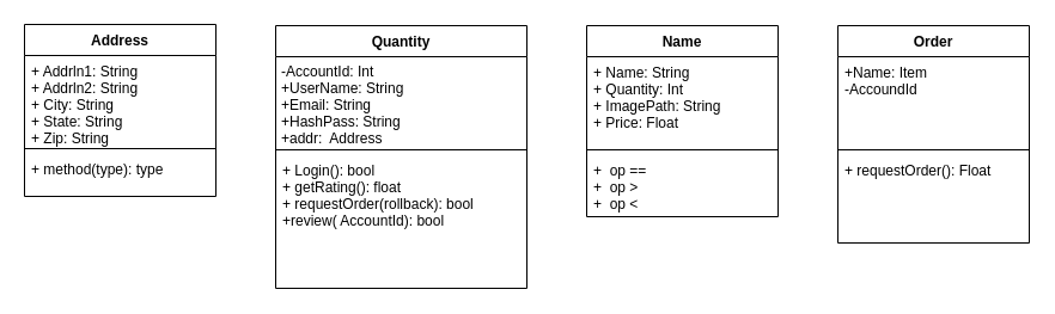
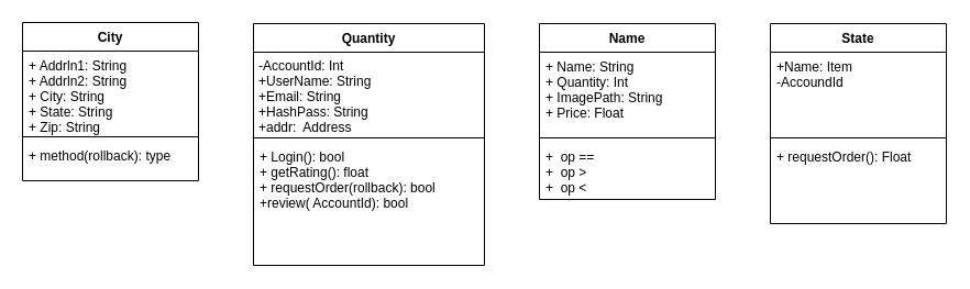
  <mxCell id="0" />
  <mxCell id="1" parent="0" />
- <mxCell id="2" value="Address" style="swimlane;fontStyle=1;align=center;verticalAlign=top;childLayout=stackLayout;horizontal=1;startSize=26;horizontalStack=0;resizeParent=1;resizeParentMax=0;resizeLast=0;collapsible=1;marginBottom=0;" parent="1" vertex="1"><mxGeometry x="20" y="20" width="160" height="144" as="geometry" /></mxCell>
+ <mxCell id="2" value="City" style="swimlane;fontStyle=1;align=center;verticalAlign=top;childLayout=stackLayout;horizontal=1;startSize=26;horizontalStack=0;resizeParent=1;resizeParentMax=0;resizeLast=0;collapsible=1;marginBottom=0;" parent="1" vertex="1"><mxGeometry x="20" y="20" width="160" height="144" as="geometry" /></mxCell>
  <mxCell id="3" value="+ Addrln1: String&#10;+ Addrln2: String&#10;+ City: String&#10;+ State: String&#10;+ Zip: String&#10;&#10;" style="text;strokeColor=none;fillColor=none;align=left;verticalAlign=top;spacingLeft=4;spacingRight=4;overflow=hidden;rotatable=0;points=[[0,0.5],[1,0.5]];portConstraint=eastwest;" parent="2" vertex="1"><mxGeometry y="26" width="160" height="74" as="geometry" /></mxCell>
  <mxCell id="4" value="" style="line;strokeWidth=1;fillColor=none;align=left;verticalAlign=middle;spacingTop=-1;spacingLeft=3;spacingRight=3;rotatable=0;labelPosition=right;points=[];portConstraint=eastwest;" parent="2" vertex="1"><mxGeometry y="100" width="160" height="8" as="geometry" /></mxCell>
- <mxCell id="5" value="+ method(type): type" style="text;strokeColor=none;fillColor=none;align=left;verticalAlign=top;spacingLeft=4;spacingRight=4;overflow=hidden;rotatable=0;points=[[0,0.5],[1,0.5]];portConstraint=eastwest;" parent="2" vertex="1"><mxGeometry y="108" width="160" height="36" as="geometry" /></mxCell>
+ <mxCell id="5" value="+ method(rollback): type" style="text;strokeColor=none;fillColor=none;align=left;verticalAlign=top;spacingLeft=4;spacingRight=4;overflow=hidden;rotatable=0;points=[[0,0.5],[1,0.5]];portConstraint=eastwest;" parent="2" vertex="1"><mxGeometry y="108" width="160" height="36" as="geometry" /></mxCell>
  <mxCell id="6" value="Name" style="swimlane;fontStyle=1;align=center;verticalAlign=top;childLayout=stackLayout;horizontal=1;startSize=26;horizontalStack=0;resizeParent=1;resizeParentMax=0;resizeLast=0;collapsible=1;marginBottom=0;" parent="1" vertex="1"><mxGeometry x="490" y="21" width="160" height="160" as="geometry" /></mxCell>
  <mxCell id="7" value="+ Name: String&#10;+ Quantity: Int&#10;+ ImagePath: String&#10;+ Price: Float&#10;" style="text;strokeColor=none;fillColor=none;align=left;verticalAlign=top;spacingLeft=4;spacingRight=4;overflow=hidden;rotatable=0;points=[[0,0.5],[1,0.5]];portConstraint=eastwest;" parent="6" vertex="1"><mxGeometry y="26" width="160" height="74" as="geometry" /></mxCell>
  <mxCell id="8" value="" style="line;strokeWidth=1;fillColor=none;align=left;verticalAlign=middle;spacingTop=-1;spacingLeft=3;spacingRight=3;rotatable=0;labelPosition=right;points=[];portConstraint=eastwest;" parent="6" vertex="1"><mxGeometry y="100" width="160" height="8" as="geometry" /></mxCell>
  <mxCell id="9" value="+  op == &#10;+  op &gt; &#10;+  op &lt;&#10;" style="text;strokeColor=none;fillColor=none;align=left;verticalAlign=top;spacingLeft=4;spacingRight=4;overflow=hidden;rotatable=0;points=[[0,0.5],[1,0.5]];portConstraint=eastwest;" parent="6" vertex="1"><mxGeometry y="108" width="160" height="52" as="geometry" /></mxCell>
- <mxCell id="10" value="Order" style="swimlane;fontStyle=1;align=center;verticalAlign=top;childLayout=stackLayout;horizontal=1;startSize=26;horizontalStack=0;resizeParent=1;resizeParentMax=0;resizeLast=0;collapsible=1;marginBottom=0;" vertex="1" parent="1"><mxGeometry x="700" y="21" width="160" height="182" as="geometry" /></mxCell>
+ <mxCell id="10" value="State" style="swimlane;fontStyle=1;align=center;verticalAlign=top;childLayout=stackLayout;horizontal=1;startSize=26;horizontalStack=0;resizeParent=1;resizeParentMax=0;resizeLast=0;collapsible=1;marginBottom=0;" vertex="1" parent="1"><mxGeometry x="700" y="21" width="160" height="182" as="geometry" /></mxCell>
  <mxCell id="11" value="+Name: Item&#10;-AccoundId&#10;&#10;" style="text;strokeColor=none;fillColor=none;align=left;verticalAlign=top;spacingLeft=4;spacingRight=4;overflow=hidden;rotatable=0;points=[[0,0.5],[1,0.5]];portConstraint=eastwest;" vertex="1" parent="10"><mxGeometry y="26" width="160" height="74" as="geometry" /></mxCell>
  <mxCell id="12" value="" style="line;strokeWidth=1;fillColor=none;align=left;verticalAlign=middle;spacingTop=-1;spacingLeft=3;spacingRight=3;rotatable=0;labelPosition=right;points=[];portConstraint=eastwest;" vertex="1" parent="10"><mxGeometry y="100" width="160" height="8" as="geometry" /></mxCell>
  <mxCell id="13" value="+ requestOrder(): Float" style="text;strokeColor=none;fillColor=none;align=left;verticalAlign=top;spacingLeft=4;spacingRight=4;overflow=hidden;rotatable=0;points=[[0,0.5],[1,0.5]];portConstraint=eastwest;" vertex="1" parent="10"><mxGeometry y="108" width="160" height="74" as="geometry" /></mxCell>
  <mxCell id="14" value="Quantity" style="swimlane;fontStyle=1;align=center;verticalAlign=top;childLayout=stackLayout;horizontal=1;startSize=26;horizontalStack=0;resizeParent=1;resizeParentMax=0;resizeLast=0;collapsible=1;marginBottom=0;" parent="1" vertex="1"><mxGeometry x="230" y="21" width="210" height="220" as="geometry" /></mxCell>
  <mxCell id="15" value="-AccountId: Int&#10;+UserName: String&#10;+Email: String&#10;+HashPass: String&#10;+addr:  Address&#10;" style="text;strokeColor=none;fillColor=none;align=left;verticalAlign=top;spacingLeft=4;spacingRight=4;overflow=hidden;rotatable=0;points=[[0,0.5],[1,0.5]];portConstraint=eastwest;spacing=1;" parent="14" vertex="1"><mxGeometry y="26" width="210" height="74" as="geometry" /></mxCell>
  <mxCell id="16" value="" style="line;strokeWidth=1;fillColor=none;align=left;verticalAlign=middle;spacingTop=-1;spacingLeft=3;spacingRight=3;rotatable=0;labelPosition=right;points=[];portConstraint=eastwest;" parent="14" vertex="1"><mxGeometry y="100" width="210" height="8" as="geometry" /></mxCell>
  <mxCell id="17" value="+ Login(): bool&#10;+ getRating(): float&#10;+ requestOrder(rollback): bool&#10;+review( AccountId): bool&#10;" style="text;strokeColor=none;fillColor=none;align=left;verticalAlign=top;spacingLeft=4;spacingRight=4;overflow=hidden;rotatable=0;points=[[0,0.5],[1,0.5]];portConstraint=eastwest;" parent="14" vertex="1"><mxGeometry y="108" width="210" height="112" as="geometry" /></mxCell>
